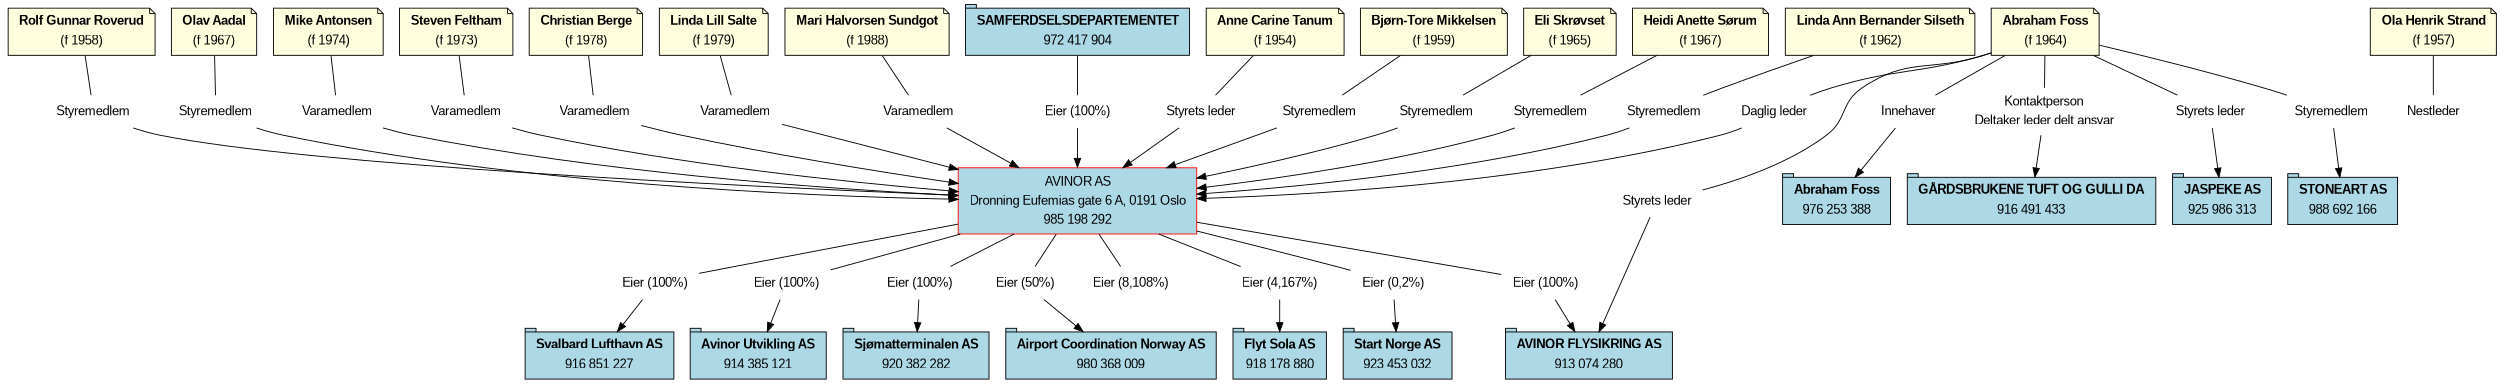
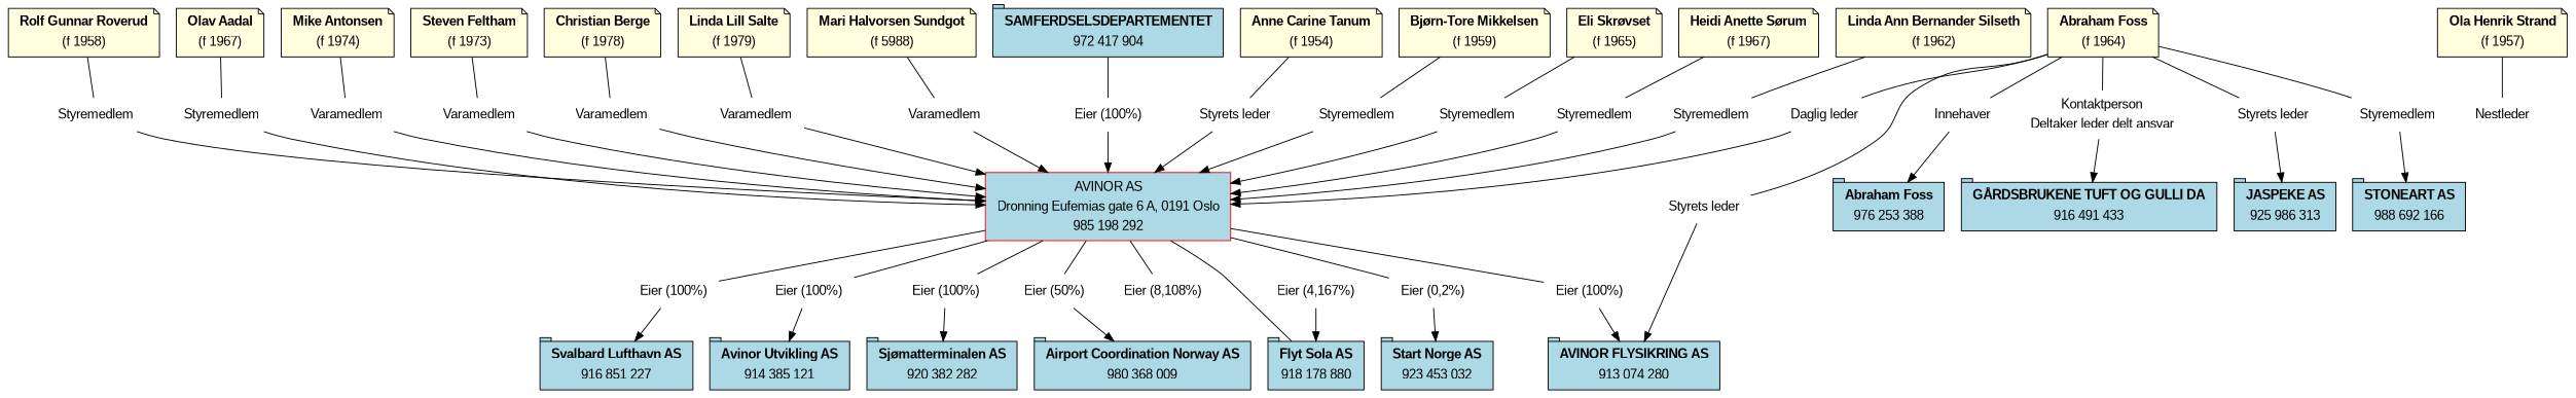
  digraph {
    rankdir=TB
    node [fontname=Arial shape=plaintext]
    edge [arrowhead=none]
    n1 [color=red fillcolor=lightblue label=<<table border='0' cellborder='0'><tr><td>AVINOR AS</td></tr><tr><td>Dronning Eufemias gate 6 A, 0191 Oslo</td></tr><tr><td>985 198 292</td></tr></table>> shape=box style=filled]
    n2 [label=<<table border='0' cellborder='0'><tr><td>Eier (100%)</td></tr></table>>]
    n3 [label=<<table border='0' cellborder='0'><tr><td>Eier (100%)</td></tr></table>>]
    n4 [label=<<table border='0' cellborder='0'><tr><td>Eier (100%)</td></tr></table>>]
    n5 [label=<<table border='0' cellborder='0'><tr><td>Eier (100%)</td></tr></table>>]
    n6 [label=<<table border='0' cellborder='0'><tr><td>Eier (50%)</td></tr></table>>]
    n7 [label=<<table border='0' cellborder='0'><tr><td>Eier (8,108%)</td></tr></table>>]
    n8 [label=<<table border='0' cellborder='0'><tr><td>Eier (4,167%)</td></tr></table>>]
    n9 [label=<<table border='0' cellborder='0'><tr><td>Eier (0,2%)</td></tr></table>>]
    n10 [fillcolor=lightblue label=<<table border='0' cellborder='0'><tr><td><b>Sjømatterminalen AS</b></td></tr><tr><td>920 382 282</td></tr></table>> shape=tab style=filled]
    n11 [fillcolor=lightblue label=<<table border='0' cellborder='0'><tr><td><b>Svalbard Lufthavn AS</b></td></tr><tr><td>916 851 227</td></tr></table>> shape=tab style=filled]
    n12 [fillcolor=lightblue label=<<table border='0' cellborder='0'><tr><td><b>Avinor Utvikling AS</b></td></tr><tr><td>914 385 121</td></tr></table>> shape=tab style=filled]
    n13 [fillcolor=lightblue label=<<table border='0' cellborder='0'><tr><td><b>AVINOR FLYSIKRING AS</b></td></tr><tr><td>913 074 280</td></tr></table>> shape=tab style=filled]
    n14 [fillcolor=lightblue label=<<table border='0' cellborder='0'><tr><td><b>Airport Coordination Norway AS</b></td></tr><tr><td>980 368 009</td></tr></table>> shape=tab style=filled]
    n15 [fillcolor=lightblue label=<<table border='0' cellborder='0'><tr><td><b>Flyt Sola AS</b></td></tr><tr><td>918 178 880</td></tr></table>> shape=tab style=filled]
    n16 [fillcolor=lightblue label=<<table border='0' cellborder='0'><tr><td><b>Start Norge AS</b></td></tr><tr><td>923 453 032</td></tr></table>> shape=tab style=filled]
    n17 [fillcolor=lightyellow label=<<table border='0' cellborder='0'><tr><td><b>Abraham Foss</b></td></tr><tr><td>(f 1964)</td></tr></table>> shape=note style=filled]
    n18 [label=<<table border='0' cellborder='0'><tr><td>Daglig leder</td></tr></table>>]
    n19 [label=<<table border='0' cellborder='0'><tr><td>Innehaver</td></tr></table>>]
    n20 [label=<<table border='0' cellborder='0'><tr><td>Kontaktperson</td></tr><tr><td>Deltaker leder delt ansvar</td></tr></table>>]
    n21 [label=<<table border='0' cellborder='0'><tr><td>Styrets leder</td></tr></table>>]
    n22 [label=<<table border='0' cellborder='0'><tr><td>Styrets leder</td></tr></table>>]
    n23 [label=<<table border='0' cellborder='0'><tr><td>Styremedlem</td></tr></table>>]
    n24 [fillcolor=lightblue label=<<table border='0' cellborder='0'><tr><td><b>Abraham Foss</b></td></tr><tr><td>976 253 388</td></tr></table>> shape=tab style=filled]
    n25 [fillcolor=lightblue label=<<table border='0' cellborder='0'><tr><td><b>GÅRDSBRUKENE TUFT OG GULLI DA</b></td></tr><tr><td>916 491 433</td></tr></table>> shape=tab style=filled]
    n26 [fillcolor=lightblue label=<<table border='0' cellborder='0'><tr><td><b>JASPEKE AS</b></td></tr><tr><td>925 986 313</td></tr></table>> shape=tab style=filled]
    n27 [fillcolor=lightblue label=<<table border='0' cellborder='0'><tr><td><b>STONEART AS</b></td></tr><tr><td>988 692 166</td></tr></table>> shape=tab style=filled]
    n28 [fillcolor=lightyellow label=<<table border='0' cellborder='0'><tr><td><b>Anne Carine Tanum</b></td></tr><tr><td>(f 1954)</td></tr></table>> shape=note style=filled]
    n29 [label=<<table border='0' cellborder='0'><tr><td>Styrets leder</td></tr></table>>]
    n30 [fillcolor=lightyellow label=<<table border='0' cellborder='0'><tr><td><b>Ola Henrik Strand</b></td></tr><tr><td>(f 1957)</td></tr></table>> shape=note style=filled]
    n31 [label=<<table border='0' cellborder='0'><tr><td>Nestleder</td></tr></table>>]
    n32 [fillcolor=lightyellow label=<<table border='0' cellborder='0'><tr><td><b>Bjørn-Tore Mikkelsen</b></td></tr><tr><td>(f 1959)</td></tr></table>> shape=note style=filled]
    n33 [label=<<table border='0' cellborder='0'><tr><td>Styremedlem</td></tr></table>>]
    n34 [fillcolor=lightyellow label=<<table border='0' cellborder='0'><tr><td><b>Eli Skrøvset</b></td></tr><tr><td>(f 1965)</td></tr></table>> shape=note style=filled]
    n35 [label=<<table border='0' cellborder='0'><tr><td>Styremedlem</td></tr></table>>]
    n36 [fillcolor=lightyellow label=<<table border='0' cellborder='0'><tr><td><b>Heidi Anette Sørum</b></td></tr><tr><td>(f 1967)</td></tr></table>> shape=note style=filled]
    n37 [label=<<table border='0' cellborder='0'><tr><td>Styremedlem</td></tr></table>>]
    n38 [fillcolor=lightyellow label=<<table border='0' cellborder='0'><tr><td><b>Linda Ann Bernander Silseth</b></td></tr><tr><td>(f 1962)</td></tr></table>> shape=note style=filled]
    n39 [label=<<table border='0' cellborder='0'><tr><td>Styremedlem</td></tr></table>>]
    n40 [fillcolor=lightyellow label=<<table border='0' cellborder='0'><tr><td><b>Rolf Gunnar Roverud</b></td></tr><tr><td>(f 1958)</td></tr></table>> shape=note style=filled]
    n41 [label=<<table border='0' cellborder='0'><tr><td>Styremedlem</td></tr></table>>]
    n42 [fillcolor=lightyellow label=<<table border='0' cellborder='0'><tr><td><b>Olav Aadal</b></td></tr><tr><td>(f 1967)</td></tr></table>> shape=note style=filled]
    n43 [label=<<table border='0' cellborder='0'><tr><td>Styremedlem</td></tr></table>>]
    n44 [fillcolor=lightyellow label=<<table border='0' cellborder='0'><tr><td><b>Mike Antonsen</b></td></tr><tr><td>(f 1974)</td></tr></table>> shape=note style=filled]
    n45 [label=<<table border='0' cellborder='0'><tr><td>Varamedlem</td></tr></table>>]
    n46 [fillcolor=lightyellow label=<<table border='0' cellborder='0'><tr><td><b>Steven Feltham</b></td></tr><tr><td>(f 1973)</td></tr></table>> shape=note style=filled]
    n47 [label=<<table border='0' cellborder='0'><tr><td>Varamedlem</td></tr></table>>]
    n48 [fillcolor=lightyellow label=<<table border='0' cellborder='0'><tr><td><b>Christian Berge</b></td></tr><tr><td>(f 1978)</td></tr></table>> shape=note style=filled]
    n49 [label=<<table border='0' cellborder='0'><tr><td>Varamedlem</td></tr></table>>]
    n50 [fillcolor=lightyellow label=<<table border='0' cellborder='0'><tr><td><b>Linda Lill Salte</b></td></tr><tr><td>(f 1979)</td></tr></table>> shape=note style=filled]
    n51 [label=<<table border='0' cellborder='0'><tr><td>Varamedlem</td></tr></table>>]
-   n52 [fillcolor=lightyellow label=<<table border='0' cellborder='0'><tr><td><b>Mari Halvorsen Sundgot</b></td></tr><tr><td>(f 1988)</td></tr></table>> shape=note style=filled]
+   n52 [fillcolor=lightyellow label=<<table border='0' cellborder='0'><tr><td><b>Mari Halvorsen Sundgot</b></td></tr><tr><td>(f 5988)</td></tr></table>> shape=note style=filled]
    n53 [label=<<table border='0' cellborder='0'><tr><td>Varamedlem</td></tr></table>>]
    n54 [fillcolor=lightblue label=<<table border='0' cellborder='0'><tr><td><b>SAMFERDSELSDEPARTEMENTET</b></td></tr><tr><td>972 417 904</td></tr></table>> shape=tab style=filled]
    n55 [label=<<table border='0' cellborder='0'><tr><td>Eier (100%)</td></tr></table>>]
    n1 -> n2
    n1 -> n3
    n1 -> n4
    n1 -> n5
    n1 -> n6
    n1 -> n7
-   n1 -> n8
+   n1 -> n15
    n1 -> n9
    n2 -> n10 [arrowhead=""]
    n3 -> n11 [arrowhead=""]
    n4 -> n12 [arrowhead=""]
    n5 -> n13 [arrowhead=""]
    n6 -> n14 [arrowhead=""]
    n8 -> n15 [arrowhead=""]
    n9 -> n16 [arrowhead=""]
    n17 -> n18
    n17 -> n19
    n17 -> n20
    n17 -> n21
    n17 -> n22
    n17 -> n23
    n18 -> n1 [arrowhead=""]
    n19 -> n24 [arrowhead=""]
    n20 -> n25 [arrowhead=""]
    n21 -> n13 [arrowhead=""]
    n22 -> n26 [arrowhead=""]
    n23 -> n27 [arrowhead=""]
    n28 -> n29
    n29 -> n1 [arrowhead=""]
    n30 -> n31
    n32 -> n33
    n33 -> n1 [arrowhead=""]
    n34 -> n35
    n35 -> n1 [arrowhead=""]
    n36 -> n37
    n37 -> n1 [arrowhead=""]
    n38 -> n39
    n39 -> n1 [arrowhead=""]
    n40 -> n41
    n41 -> n1 [arrowhead=""]
    n42 -> n43
    n43 -> n1 [arrowhead=""]
    n44 -> n45
    n45 -> n1 [arrowhead=""]
    n46 -> n47
    n47 -> n1 [arrowhead=""]
    n48 -> n49
    n49 -> n1 [arrowhead=""]
    n50 -> n51
    n51 -> n1 [arrowhead=""]
    n52 -> n53
    n53 -> n1 [arrowhead=""]
    n54 -> n55
    n55 -> n1 [arrowhead=""]
  }
